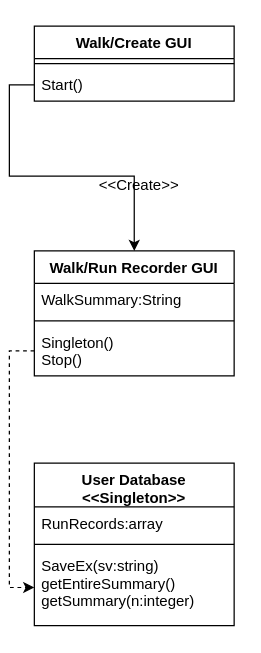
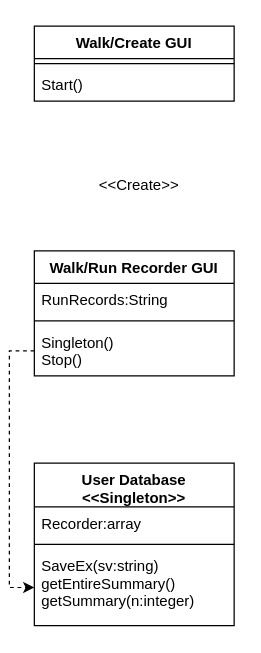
  <mxCell id="0" />
  <mxCell id="1" parent="0" />
  <mxCell id="2" value="Walk/Create GUI" style="swimlane;fontStyle=1;align=center;verticalAlign=top;childLayout=stackLayout;horizontal=1;startSize=26;horizontalStack=0;resizeParent=1;resizeParentMax=0;resizeLast=0;collapsible=1;marginBottom=0;" vertex="1" parent="1"><mxGeometry x="20" y="20" width="160" height="60" as="geometry" /></mxCell>
  <mxCell id="3" value="" style="line;strokeWidth=1;fillColor=none;align=left;verticalAlign=middle;spacingTop=-1;spacingLeft=3;spacingRight=3;rotatable=0;labelPosition=right;points=[];portConstraint=eastwest;" vertex="1" parent="2"><mxGeometry y="26" width="160" height="8" as="geometry" /></mxCell>
  <mxCell id="4" value="Start()" style="text;strokeColor=none;fillColor=none;align=left;verticalAlign=top;spacingLeft=4;spacingRight=4;overflow=hidden;rotatable=0;points=[[0,0.5],[1,0.5]];portConstraint=eastwest;" vertex="1" parent="2"><mxGeometry y="34" width="160" height="26" as="geometry" /></mxCell>
  <mxCell id="5" value="Walk/Run Recorder GUI" style="swimlane;fontStyle=1;align=center;verticalAlign=top;childLayout=stackLayout;horizontal=1;startSize=26;horizontalStack=0;resizeParent=1;resizeParentMax=0;resizeLast=0;collapsible=1;marginBottom=0;" vertex="1" parent="1"><mxGeometry x="20" y="200" width="160" height="100" as="geometry" /></mxCell>
- <mxCell id="6" value="WalkSummary:String" style="text;strokeColor=none;fillColor=none;align=left;verticalAlign=top;spacingLeft=4;spacingRight=4;overflow=hidden;rotatable=0;points=[[0,0.5],[1,0.5]];portConstraint=eastwest;" vertex="1" parent="5"><mxGeometry y="26" width="160" height="26" as="geometry" /></mxCell>
+ <mxCell id="6" value="RunRecords:String" style="text;strokeColor=none;fillColor=none;align=left;verticalAlign=top;spacingLeft=4;spacingRight=4;overflow=hidden;rotatable=0;points=[[0,0.5],[1,0.5]];portConstraint=eastwest;" vertex="1" parent="5"><mxGeometry y="26" width="160" height="26" as="geometry" /></mxCell>
  <mxCell id="7" value="" style="line;strokeWidth=1;fillColor=none;align=left;verticalAlign=middle;spacingTop=-1;spacingLeft=3;spacingRight=3;rotatable=0;labelPosition=right;points=[];portConstraint=eastwest;" vertex="1" parent="5"><mxGeometry y="52" width="160" height="8" as="geometry" /></mxCell>
  <mxCell id="8" value="Singleton()&#10;Stop()&#10;" style="text;strokeColor=none;fillColor=none;align=left;verticalAlign=top;spacingLeft=4;spacingRight=4;overflow=hidden;rotatable=0;points=[[0,0.5],[1,0.5]];portConstraint=eastwest;" vertex="1" parent="5"><mxGeometry y="60" width="160" height="40" as="geometry" /></mxCell>
  <mxCell id="9" value="User Database&#10;&lt;&lt;Singleton&gt;&gt;&#10;" style="swimlane;fontStyle=1;align=center;verticalAlign=top;childLayout=stackLayout;horizontal=1;startSize=35;horizontalStack=0;resizeParent=1;resizeParentMax=0;resizeLast=0;collapsible=1;marginBottom=0;" vertex="1" parent="1"><mxGeometry x="20" y="370" width="160" height="130" as="geometry" /></mxCell>
- <mxCell id="10" value="RunRecords:array" style="text;strokeColor=none;fillColor=none;align=left;verticalAlign=top;spacingLeft=4;spacingRight=4;overflow=hidden;rotatable=0;points=[[0,0.5],[1,0.5]];portConstraint=eastwest;" vertex="1" parent="9"><mxGeometry y="35" width="160" height="26" as="geometry" /></mxCell>
+ <mxCell id="10" value="Recorder:array" style="text;strokeColor=none;fillColor=none;align=left;verticalAlign=top;spacingLeft=4;spacingRight=4;overflow=hidden;rotatable=0;points=[[0,0.5],[1,0.5]];portConstraint=eastwest;" vertex="1" parent="9"><mxGeometry y="35" width="160" height="26" as="geometry" /></mxCell>
  <mxCell id="11" value="" style="line;strokeWidth=1;fillColor=none;align=left;verticalAlign=middle;spacingTop=-1;spacingLeft=3;spacingRight=3;rotatable=0;labelPosition=right;points=[];portConstraint=eastwest;" vertex="1" parent="9"><mxGeometry y="61" width="160" height="8" as="geometry" /></mxCell>
  <mxCell id="12" value="SaveEx(sv:string)&#10;getEntireSummary()&#10;getSummary(n:integer)&#10;" style="text;strokeColor=none;fillColor=none;align=left;verticalAlign=top;spacingLeft=4;spacingRight=4;overflow=hidden;rotatable=0;points=[[0,0.5],[1,0.5]];portConstraint=eastwest;" vertex="1" parent="9"><mxGeometry y="69" width="160" height="61" as="geometry" /></mxCell>
- <mxCell id="13" style="edgeStyle=orthogonalEdgeStyle;rounded=0;orthogonalLoop=1;jettySize=auto;html=1;exitX=0;exitY=0.5;exitDx=0;exitDy=0;entryX=0.5;entryY=0;entryDx=0;entryDy=0;" edge="1" parent="1" source="4" target="5"><mxGeometry relative="1" as="geometry" /></mxCell>
  <mxCell id="14" value="&amp;lt;&amp;lt;Create&amp;gt;&amp;gt;" style="text;html=1;resizable=0;points=[];autosize=1;align=left;verticalAlign=top;spacingTop=-4;" vertex="1" parent="1"><mxGeometry x="70" y="138" width="80" height="20" as="geometry" /></mxCell>
  <mxCell id="15" style="edgeStyle=orthogonalEdgeStyle;rounded=0;orthogonalLoop=1;jettySize=auto;html=1;exitX=0;exitY=0.5;exitDx=0;exitDy=0;entryX=0;entryY=0.5;entryDx=0;entryDy=0;dashed=1;" edge="1" parent="1" source="8" target="12"><mxGeometry relative="1" as="geometry" /></mxCell>
